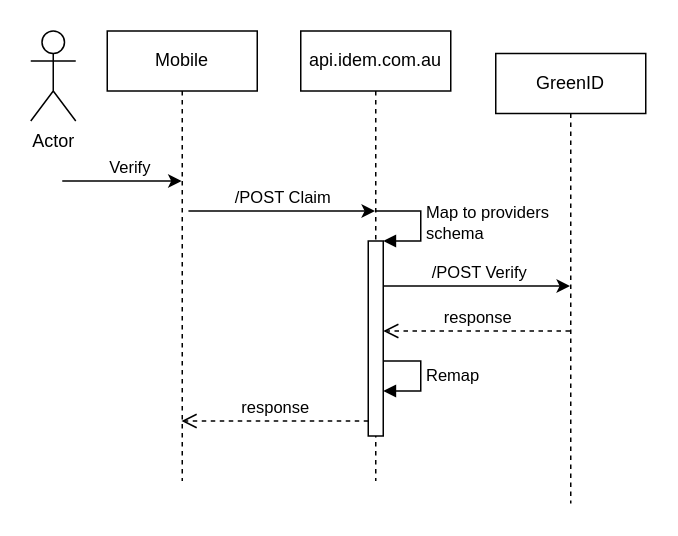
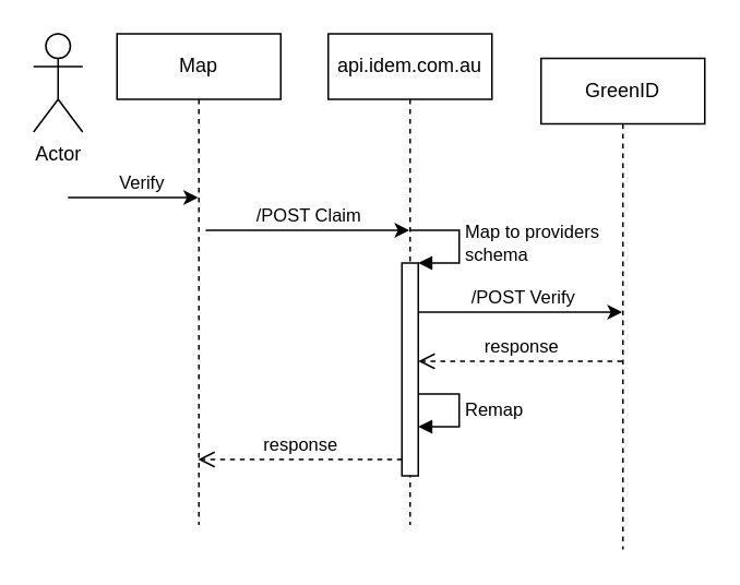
  <mxCell id="0" />
  <mxCell id="1" parent="0" />
  <mxCell id="2" value="Actor" style="shape=umlActor;verticalLabelPosition=bottom;verticalAlign=top;html=1;outlineConnect=0;" vertex="1" parent="1"><mxGeometry x="20" y="20" width="30" height="60" as="geometry" /></mxCell>
- <mxCell id="3" value="Mobile" style="shape=umlLifeline;perimeter=lifelinePerimeter;whiteSpace=wrap;html=1;container=1;collapsible=0;recursiveResize=0;outlineConnect=0;" vertex="1" parent="1"><mxGeometry x="71" y="20" width="100" height="300" as="geometry" /></mxCell>
+ <mxCell id="3" value="Map" style="shape=umlLifeline;perimeter=lifelinePerimeter;whiteSpace=wrap;html=1;container=1;collapsible=0;recursiveResize=0;outlineConnect=0;" vertex="1" parent="1"><mxGeometry x="71" y="20" width="100" height="300" as="geometry" /></mxCell>
  <mxCell id="4" value="api.idem.com.au" style="shape=umlLifeline;perimeter=lifelinePerimeter;whiteSpace=wrap;html=1;container=1;collapsible=0;recursiveResize=0;outlineConnect=0;" vertex="1" parent="1"><mxGeometry x="200" y="20" width="100" height="300" as="geometry" /></mxCell>
  <mxCell id="5" value="response" style="html=1;verticalAlign=bottom;endArrow=open;dashed=1;endSize=8;" edge="1" parent="4" source="6"><mxGeometry relative="1" as="geometry"><mxPoint x="175" y="200" as="sourcePoint" /><mxPoint x="55" y="200" as="targetPoint" /></mxGeometry></mxCell>
  <mxCell id="6" value="GreenID" style="shape=umlLifeline;perimeter=lifelinePerimeter;whiteSpace=wrap;html=1;container=1;collapsible=0;recursiveResize=0;outlineConnect=0;" vertex="1" parent="1"><mxGeometry x="330" y="35" width="100" height="300" as="geometry" /></mxCell>
  <mxCell id="7" value="" style="endArrow=classic;html=1;" edge="1" parent="1" target="4"><mxGeometry width="50" height="50" relative="1" as="geometry"><mxPoint x="125.129" y="140" as="sourcePoint" /><mxPoint x="244.7" y="140" as="targetPoint" /><Array as="points"><mxPoint x="165.2" y="140" /></Array></mxGeometry></mxCell>
  <mxCell id="8" value="/POST Claim" style="edgeLabel;html=1;align=center;verticalAlign=middle;resizable=0;points=[];" connectable="0" vertex="1" parent="7"><mxGeometry x="-0.156" relative="1" as="geometry"><mxPoint x="10" y="-10" as="offset" /></mxGeometry></mxCell>
  <mxCell id="9" value="" style="endArrow=classic;html=1;" edge="1" parent="1" target="6"><mxGeometry width="50" height="50" relative="1" as="geometry"><mxPoint x="255.003" y="190" as="sourcePoint" /><mxPoint x="374.67" y="190" as="targetPoint" /><Array as="points"><mxPoint x="295.17" y="190" /></Array></mxGeometry></mxCell>
  <mxCell id="10" value="/POST Verify" style="edgeLabel;html=1;align=center;verticalAlign=middle;resizable=0;points=[];" connectable="0" vertex="1" parent="9"><mxGeometry x="-0.156" relative="1" as="geometry"><mxPoint x="10" y="-10" as="offset" /></mxGeometry></mxCell>
  <mxCell id="11" value="" style="endArrow=classic;html=1;" edge="1" parent="1"><mxGeometry width="50" height="50" relative="1" as="geometry"><mxPoint x="41" y="120" as="sourcePoint" /><mxPoint x="120.57" y="120" as="targetPoint" /><Array as="points"><mxPoint x="41.07" y="120" /></Array></mxGeometry></mxCell>
  <mxCell id="12" value="Verify" style="edgeLabel;html=1;align=center;verticalAlign=middle;resizable=0;points=[];" connectable="0" vertex="1" parent="11"><mxGeometry x="-0.156" relative="1" as="geometry"><mxPoint x="10" y="-10" as="offset" /></mxGeometry></mxCell>
  <mxCell id="13" value="" style="html=1;points=[];perimeter=orthogonalPerimeter;" vertex="1" parent="1"><mxGeometry x="245" y="160" width="10" height="130" as="geometry" /></mxCell>
  <mxCell id="14" value="&lt;div&gt;Map to providers&lt;/div&gt;&lt;div&gt;schema&lt;br&gt;&lt;/div&gt;" style="edgeStyle=orthogonalEdgeStyle;html=1;align=left;spacingLeft=2;endArrow=block;rounded=0;entryX=1;entryY=0;" edge="1" target="13" parent="1"><mxGeometry relative="1" as="geometry"><mxPoint x="250" y="140" as="sourcePoint" /><Array as="points"><mxPoint x="280" y="140" /></Array></mxGeometry></mxCell>
  <mxCell id="15" value="Remap" style="edgeStyle=orthogonalEdgeStyle;html=1;align=left;spacingLeft=2;endArrow=block;rounded=0;entryX=1;entryY=0;" edge="1" parent="1"><mxGeometry relative="1" as="geometry"><mxPoint x="255" y="240" as="sourcePoint" /><Array as="points"><mxPoint x="280" y="240" /></Array><mxPoint x="255" y="260" as="targetPoint" /></mxGeometry></mxCell>
  <mxCell id="16" value="response" style="html=1;verticalAlign=bottom;endArrow=open;dashed=1;endSize=8;" edge="1" parent="1"><mxGeometry relative="1" as="geometry"><mxPoint x="245" y="280" as="sourcePoint" /><mxPoint x="120.5" y="280" as="targetPoint" /></mxGeometry></mxCell>
